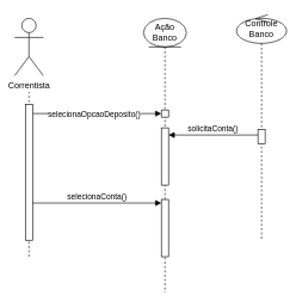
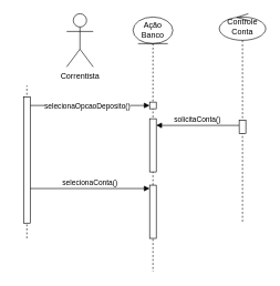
  <mxCell id="0" />
  <mxCell id="1" parent="0" />
  <mxCell id="2" value="solicitaConta()" style="html=1;verticalAlign=bottom;endArrow=block;edgeStyle=elbowEdgeStyle;elbow=vertical;curved=0;rounded=0;" edge="1" parent="1" source="11" target="8"><mxGeometry relative="1" as="geometry"><mxPoint x="415" y="188" as="sourcePoint" /><Array as="points"><mxPoint x="340" y="188" /></Array><mxPoint x="250" y="188" as="targetPoint" /></mxGeometry></mxCell>
- <mxCell id="3" value="Correntista" style="shape=umlActor;verticalLabelPosition=bottom;verticalAlign=top;html=1;outlineConnect=0;" vertex="1" parent="1"><mxGeometry x="20" y="25" width="40" height="80" as="geometry" /></mxCell>
+ <mxCell id="3" value="Correntista" style="shape=umlActor;verticalLabelPosition=bottom;verticalAlign=top;html=1;outlineConnect=0;" vertex="1" parent="1"><mxGeometry x="100" y="20" width="40" height="80" as="geometry" /></mxCell>
  <mxCell id="4" value="" style="html=1;verticalAlign=bottom;endArrow=block;curved=0;rounded=0;entryX=0;entryY=0;entryDx=0;entryDy=5;entryPerimeter=0;" edge="1" parent="1" target="7"><mxGeometry y="10" width="80" relative="1" as="geometry"><mxPoint x="45" y="158" as="sourcePoint" /><mxPoint x="220" y="158" as="targetPoint" /><mxPoint as="offset" /></mxGeometry></mxCell>
  <mxCell id="5" value="selecionaOpcaoDeposito()" style="edgeLabel;html=1;align=center;verticalAlign=middle;resizable=0;points=[];" connectable="0" vertex="1" parent="4"><mxGeometry x="-0.262" relative="1" as="geometry"><mxPoint x="19" as="offset" /></mxGeometry></mxCell>
  <mxCell id="6" value="Ação&lt;br&gt;Banco" style="shape=umlLifeline;perimeter=lifelinePerimeter;whiteSpace=wrap;html=1;container=1;dropTarget=0;collapsible=0;recursiveResize=0;outlineConnect=0;portConstraint=eastwest;newEdgeStyle={&quot;curved&quot;:0,&quot;rounded&quot;:0};participant=umlEntity;" vertex="1" parent="1"><mxGeometry x="200" y="25" width="60" height="383" as="geometry" /></mxCell>
  <mxCell id="7" value="" style="html=1;points=[[0,0,0,0,5],[0,1,0,0,-5],[1,0,0,0,5],[1,1,0,0,-5]];perimeter=orthogonalPerimeter;outlineConnect=0;targetShapes=umlLifeline;portConstraint=eastwest;newEdgeStyle={&quot;curved&quot;:0,&quot;rounded&quot;:0};" vertex="1" parent="6"><mxGeometry x="25" y="128" width="10" height="10" as="geometry" /></mxCell>
  <mxCell id="8" value="" style="html=1;points=[[0,0,0,0,5],[0,1,0,0,-5],[1,0,0,0,5],[1,1,0,0,-5]];perimeter=orthogonalPerimeter;outlineConnect=0;targetShapes=umlLifeline;portConstraint=eastwest;newEdgeStyle={&quot;curved&quot;:0,&quot;rounded&quot;:0};" vertex="1" parent="6"><mxGeometry x="25" y="153" width="10" height="80" as="geometry" /></mxCell>
  <mxCell id="9" value="" style="html=1;points=[[0,0,0,0,5],[0,1,0,0,-5],[1,0,0,0,5],[1,1,0,0,-5]];perimeter=orthogonalPerimeter;outlineConnect=0;targetShapes=umlLifeline;portConstraint=eastwest;newEdgeStyle={&quot;curved&quot;:0,&quot;rounded&quot;:0};" vertex="1" parent="6"><mxGeometry x="25" y="253" width="10" height="80" as="geometry" /></mxCell>
- <mxCell id="10" value="Controle&lt;br&gt;Banco" style="shape=umlLifeline;perimeter=lifelinePerimeter;whiteSpace=wrap;html=1;container=1;dropTarget=0;collapsible=0;recursiveResize=0;outlineConnect=0;portConstraint=eastwest;newEdgeStyle={&quot;curved&quot;:0,&quot;rounded&quot;:0};participant=umlControl;" vertex="1" parent="1"><mxGeometry x="330" y="20" width="70" height="315" as="geometry" /></mxCell>
+ <mxCell id="10" value="Controle&lt;br&gt;Conta" style="shape=umlLifeline;perimeter=lifelinePerimeter;whiteSpace=wrap;html=1;container=1;dropTarget=0;collapsible=0;recursiveResize=0;outlineConnect=0;portConstraint=eastwest;newEdgeStyle={&quot;curved&quot;:0,&quot;rounded&quot;:0};participant=umlControl;" vertex="1" parent="1"><mxGeometry x="330" y="20" width="70" height="315" as="geometry" /></mxCell>
  <mxCell id="11" value="" style="html=1;points=[[0,0,0,0,5],[0,1,0,0,-5],[1,0,0,0,5],[1,1,0,0,-5]];perimeter=orthogonalPerimeter;outlineConnect=0;targetShapes=umlLifeline;portConstraint=eastwest;newEdgeStyle={&quot;curved&quot;:0,&quot;rounded&quot;:0};" vertex="1" parent="10"><mxGeometry x="30" y="160" width="10" height="20" as="geometry" /></mxCell>
  <mxCell id="12" value="" style="endArrow=none;dashed=1;html=1;rounded=0;" edge="1" parent="1"><mxGeometry width="50" height="50" relative="1" as="geometry"><mxPoint x="40" y="358" as="sourcePoint" /><mxPoint x="40" y="128" as="targetPoint" /></mxGeometry></mxCell>
  <mxCell id="13" value="" style="html=1;points=[];perimeter=orthogonalPerimeter;outlineConnect=0;targetShapes=umlLifeline;portConstraint=eastwest;newEdgeStyle={&quot;edgeStyle&quot;:&quot;elbowEdgeStyle&quot;,&quot;elbow&quot;:&quot;vertical&quot;,&quot;curved&quot;:0,&quot;rounded&quot;:0};" vertex="1" parent="1"><mxGeometry x="35" y="145" width="10" height="190" as="geometry" /></mxCell>
  <mxCell id="14" value="selecionaConta()" style="html=1;verticalAlign=bottom;endArrow=block;curved=0;rounded=0;entryX=0;entryY=0;entryDx=0;entryDy=5;entryPerimeter=0;" edge="1" parent="1" source="13" target="9"><mxGeometry width="80" relative="1" as="geometry"><mxPoint x="80" y="288" as="sourcePoint" /><mxPoint x="160" y="288" as="targetPoint" /></mxGeometry></mxCell>
